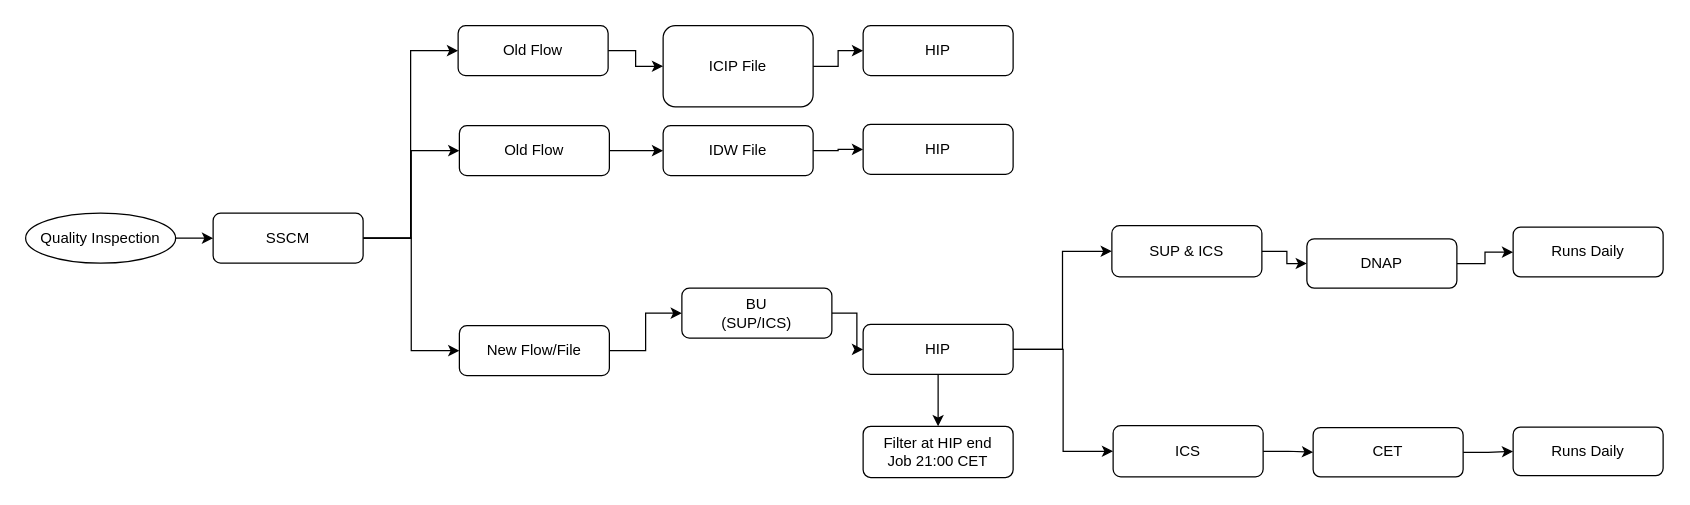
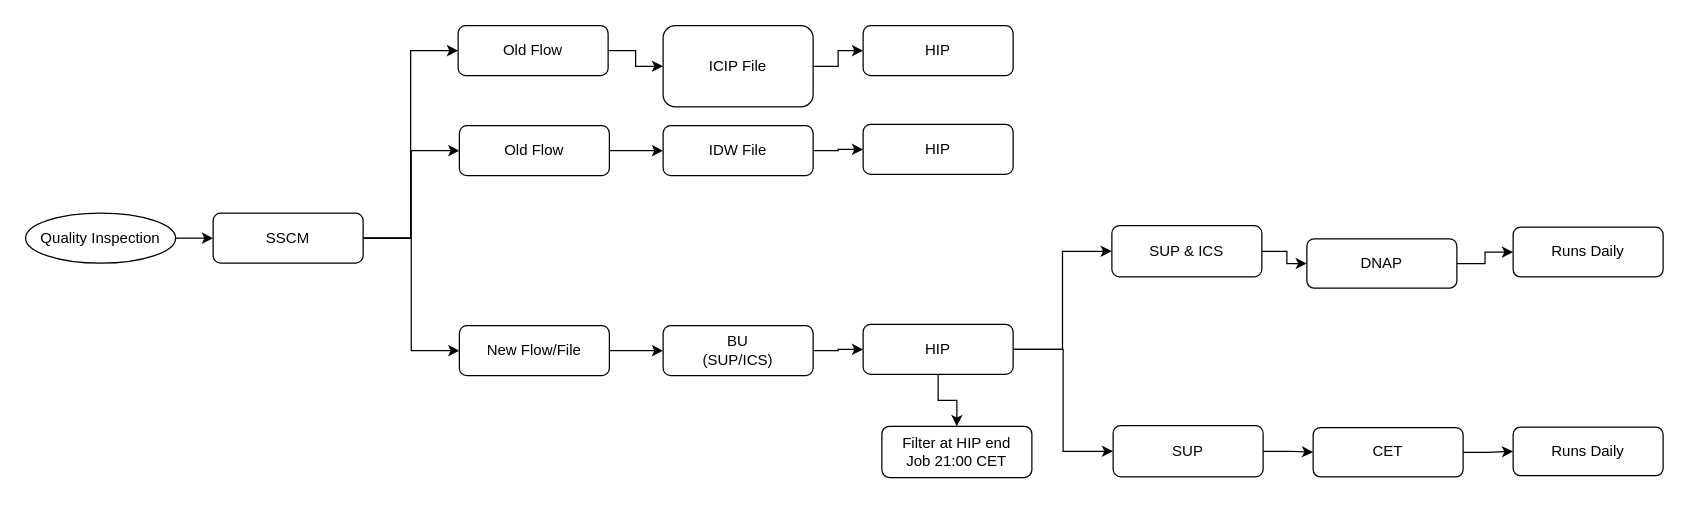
  <mxCell id="0" />
  <mxCell id="1" parent="0" />
  <mxCell id="2" value="" style="edgeStyle=orthogonalEdgeStyle;rounded=0;orthogonalLoop=1;jettySize=auto;html=1;entryX=0;entryY=0.5;entryDx=0;entryDy=0;" edge="1" parent="1" source="3" target="7"><mxGeometry relative="1" as="geometry"><mxPoint x="170" y="190" as="targetPoint" /></mxGeometry></mxCell>
  <mxCell id="3" value="&lt;span style=&quot;background-color: initial;&quot;&gt;Quality Inspection&lt;/span&gt;" style="ellipse;whiteSpace=wrap;html=1;" vertex="1" parent="1"><mxGeometry x="20" y="170" width="120" height="40" as="geometry" /></mxCell>
  <mxCell id="4" value="" style="edgeStyle=orthogonalEdgeStyle;rounded=0;orthogonalLoop=1;jettySize=auto;html=1;entryX=0;entryY=0.5;entryDx=0;entryDy=0;" edge="1" parent="1" source="7" target="9"><mxGeometry relative="1" as="geometry"><mxPoint x="360" y="140" as="targetPoint" /></mxGeometry></mxCell>
  <mxCell id="5" style="edgeStyle=orthogonalEdgeStyle;rounded=0;orthogonalLoop=1;jettySize=auto;html=1;exitX=1;exitY=0.5;exitDx=0;exitDy=0;entryX=0;entryY=0.5;entryDx=0;entryDy=0;" edge="1" parent="1" source="7" target="11"><mxGeometry relative="1" as="geometry" /></mxCell>
  <mxCell id="6" style="edgeStyle=orthogonalEdgeStyle;rounded=0;orthogonalLoop=1;jettySize=auto;html=1;exitX=1;exitY=0.5;exitDx=0;exitDy=0;entryX=0;entryY=0.5;entryDx=0;entryDy=0;" edge="1" parent="1" source="7" target="13"><mxGeometry relative="1" as="geometry"><mxPoint x="410" y="190" as="targetPoint" /></mxGeometry></mxCell>
  <mxCell id="7" value="&lt;span style=&quot;background-color: initial;&quot;&gt;SSCM&lt;/span&gt;" style="rounded=1;whiteSpace=wrap;html=1;" vertex="1" parent="1"><mxGeometry x="170" y="170" width="120" height="40" as="geometry" /></mxCell>
  <mxCell id="8" style="edgeStyle=orthogonalEdgeStyle;rounded=0;orthogonalLoop=1;jettySize=auto;html=1;exitX=1;exitY=0.5;exitDx=0;exitDy=0;entryX=0;entryY=0.5;entryDx=0;entryDy=0;" edge="1" parent="1" source="9" target="17"><mxGeometry relative="1" as="geometry" /></mxCell>
  <mxCell id="9" value="&lt;span style=&quot;background-color: initial;&quot;&gt;Old Flow&lt;/span&gt;" style="rounded=1;whiteSpace=wrap;html=1;" vertex="1" parent="1"><mxGeometry x="367" y="100" width="120" height="40" as="geometry" /></mxCell>
  <mxCell id="10" value="" style="edgeStyle=orthogonalEdgeStyle;rounded=0;orthogonalLoop=1;jettySize=auto;html=1;entryX=0;entryY=0.5;entryDx=0;entryDy=0;" edge="1" parent="1" source="11" target="15"><mxGeometry relative="1" as="geometry"><mxPoint x="560" y="40" as="targetPoint" /></mxGeometry></mxCell>
  <mxCell id="11" value="&lt;span style=&quot;background-color: initial;&quot;&gt;Old Flow&lt;/span&gt;" style="rounded=1;whiteSpace=wrap;html=1;" vertex="1" parent="1"><mxGeometry x="366" y="20" width="120" height="40" as="geometry" /></mxCell>
  <mxCell id="12" value="" style="edgeStyle=orthogonalEdgeStyle;rounded=0;orthogonalLoop=1;jettySize=auto;html=1;" edge="1" parent="1" source="13" target="21"><mxGeometry relative="1" as="geometry" /></mxCell>
  <mxCell id="13" value="&lt;span style=&quot;background-color: initial;&quot;&gt;New Flow/File&lt;/span&gt;" style="rounded=1;whiteSpace=wrap;html=1;" vertex="1" parent="1"><mxGeometry x="367" y="260" width="120" height="40" as="geometry" /></mxCell>
  <mxCell id="14" value="" style="edgeStyle=orthogonalEdgeStyle;rounded=0;orthogonalLoop=1;jettySize=auto;html=1;" edge="1" parent="1" source="15" target="18"><mxGeometry relative="1" as="geometry" /></mxCell>
  <mxCell id="15" value="&lt;span style=&quot;background-color: initial;&quot;&gt;ICIP File&lt;/span&gt;" style="rounded=1;whiteSpace=wrap;html=1;" vertex="1" parent="1"><mxGeometry x="530" y="20" width="120" height="65" as="geometry" /></mxCell>
  <mxCell id="16" value="" style="edgeStyle=orthogonalEdgeStyle;rounded=0;orthogonalLoop=1;jettySize=auto;html=1;" edge="1" parent="1" source="17" target="19"><mxGeometry relative="1" as="geometry" /></mxCell>
  <mxCell id="17" value="&lt;span style=&quot;background-color: initial;&quot;&gt;IDW File&lt;/span&gt;" style="rounded=1;whiteSpace=wrap;html=1;" vertex="1" parent="1"><mxGeometry x="530" y="100" width="120" height="40" as="geometry" /></mxCell>
  <mxCell id="18" value="HIP" style="whiteSpace=wrap;html=1;rounded=1;" vertex="1" parent="1"><mxGeometry x="690" y="20" width="120" height="40" as="geometry" /></mxCell>
  <mxCell id="19" value="HIP" style="whiteSpace=wrap;html=1;rounded=1;" vertex="1" parent="1"><mxGeometry x="690" y="99" width="120" height="40" as="geometry" /></mxCell>
  <mxCell id="20" value="" style="edgeStyle=orthogonalEdgeStyle;rounded=0;orthogonalLoop=1;jettySize=auto;html=1;" edge="1" parent="1" source="21" target="25"><mxGeometry relative="1" as="geometry" /></mxCell>
- <mxCell id="21" value="BU&lt;br&gt;(SUP/ICS)" style="whiteSpace=wrap;html=1;rounded=1;" vertex="1" parent="1"><mxGeometry x="545" y="230" width="120" height="40" as="geometry" /></mxCell>
+ <mxCell id="21" value="BU&lt;br&gt;(SUP/ICS)" style="whiteSpace=wrap;html=1;rounded=1;" vertex="1" parent="1"><mxGeometry x="530" y="260" width="120" height="40" as="geometry" /></mxCell>
  <mxCell id="22" style="edgeStyle=orthogonalEdgeStyle;rounded=0;orthogonalLoop=1;jettySize=auto;html=1;exitX=1;exitY=0.5;exitDx=0;exitDy=0;entryX=0;entryY=0.5;entryDx=0;entryDy=0;" edge="1" parent="1" source="25" target="27"><mxGeometry relative="1" as="geometry" /></mxCell>
  <mxCell id="23" style="edgeStyle=orthogonalEdgeStyle;rounded=0;orthogonalLoop=1;jettySize=auto;html=1;exitX=1;exitY=0.5;exitDx=0;exitDy=0;entryX=0;entryY=0.5;entryDx=0;entryDy=0;" edge="1" parent="1" source="25" target="29"><mxGeometry relative="1" as="geometry" /></mxCell>
  <mxCell id="24" value="" style="edgeStyle=orthogonalEdgeStyle;rounded=0;orthogonalLoop=1;jettySize=auto;html=1;" edge="1" parent="1" source="25" target="34"><mxGeometry relative="1" as="geometry" /></mxCell>
  <mxCell id="25" value="HIP" style="whiteSpace=wrap;html=1;rounded=1;" vertex="1" parent="1"><mxGeometry x="690" y="259" width="120" height="40" as="geometry" /></mxCell>
  <mxCell id="26" value="" style="edgeStyle=orthogonalEdgeStyle;rounded=0;orthogonalLoop=1;jettySize=auto;html=1;" edge="1" parent="1" source="27" target="31"><mxGeometry relative="1" as="geometry" /></mxCell>
  <mxCell id="27" value="SUP &amp;amp; ICS" style="whiteSpace=wrap;html=1;rounded=1;" vertex="1" parent="1"><mxGeometry x="889" y="180" width="120" height="41" as="geometry" /></mxCell>
  <mxCell id="28" value="" style="edgeStyle=orthogonalEdgeStyle;rounded=0;orthogonalLoop=1;jettySize=auto;html=1;" edge="1" parent="1" source="29" target="33"><mxGeometry relative="1" as="geometry" /></mxCell>
- <mxCell id="29" value="ICS" style="whiteSpace=wrap;html=1;rounded=1;" vertex="1" parent="1"><mxGeometry x="890" y="340" width="120" height="41" as="geometry" /></mxCell>
+ <mxCell id="29" value="SUP" style="whiteSpace=wrap;html=1;rounded=1;" vertex="1" parent="1"><mxGeometry x="890" y="340" width="120" height="41" as="geometry" /></mxCell>
  <mxCell id="30" value="" style="edgeStyle=orthogonalEdgeStyle;rounded=0;orthogonalLoop=1;jettySize=auto;html=1;" edge="1" parent="1" source="31" target="35"><mxGeometry relative="1" as="geometry" /></mxCell>
  <mxCell id="31" value="DNAP" style="whiteSpace=wrap;html=1;rounded=1;" vertex="1" parent="1"><mxGeometry x="1045" y="190.5" width="120" height="39.5" as="geometry" /></mxCell>
  <mxCell id="32" value="" style="edgeStyle=orthogonalEdgeStyle;rounded=0;orthogonalLoop=1;jettySize=auto;html=1;" edge="1" parent="1" source="33" target="36"><mxGeometry relative="1" as="geometry" /></mxCell>
  <mxCell id="33" value="CET" style="whiteSpace=wrap;html=1;rounded=1;" vertex="1" parent="1"><mxGeometry x="1050" y="341.5" width="120" height="39.5" as="geometry" /></mxCell>
- <mxCell id="34" value="Filter at HIP end&lt;br&gt;Job 21:00 CET" style="whiteSpace=wrap;html=1;rounded=1;" vertex="1" parent="1"><mxGeometry x="690" y="340.5" width="120" height="41" as="geometry" /></mxCell>
+ <mxCell id="34" value="Filter at HIP end&lt;br&gt;Job 21:00 CET" style="whiteSpace=wrap;html=1;rounded=1;" vertex="1" parent="1"><mxGeometry x="705" y="340.5" width="120" height="41" as="geometry" /></mxCell>
  <mxCell id="35" value="Runs Daily" style="whiteSpace=wrap;html=1;rounded=1;" vertex="1" parent="1"><mxGeometry x="1210" y="181.25" width="120" height="39.75" as="geometry" /></mxCell>
  <mxCell id="36" value="Runs Daily" style="whiteSpace=wrap;html=1;rounded=1;" vertex="1" parent="1"><mxGeometry x="1210" y="341.25" width="120" height="38.75" as="geometry" /></mxCell>
